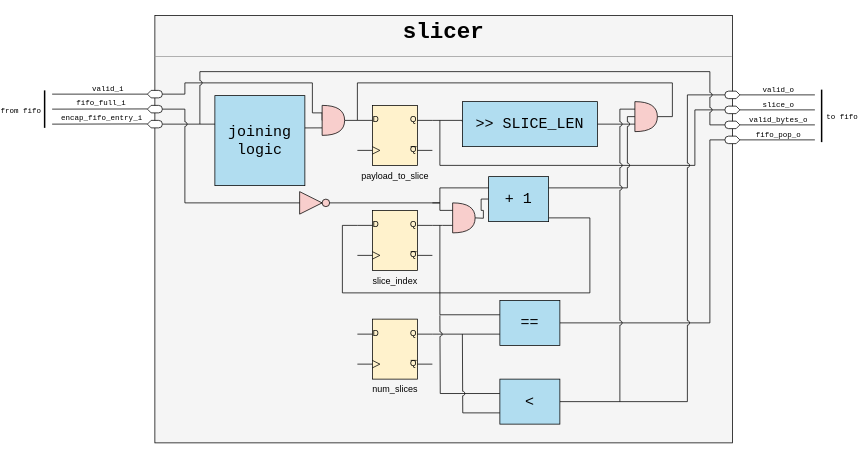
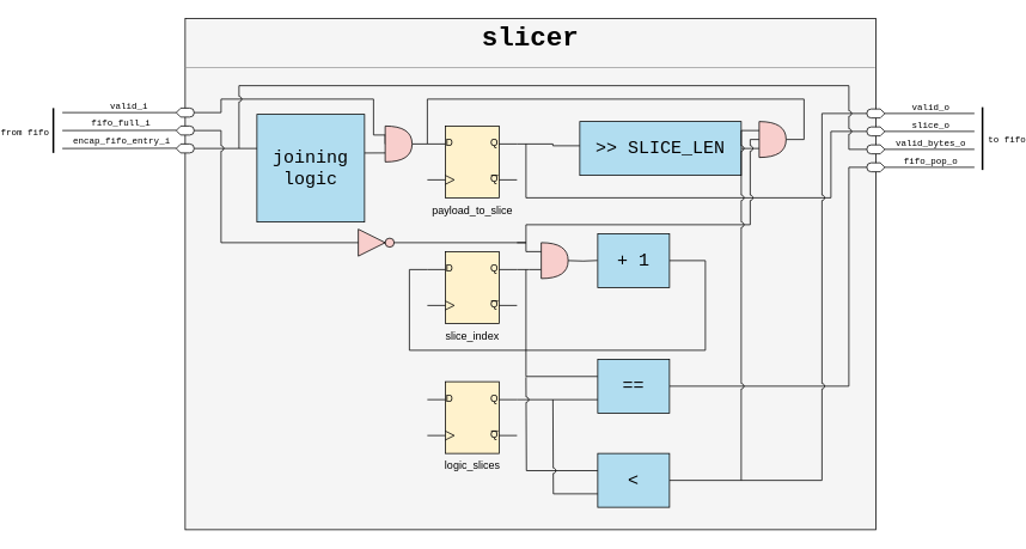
  <mxCell id="0" />
  <mxCell id="1" parent="0" />
  <mxCell id="2" value="&lt;p style=&quot;margin: 4px 0px 0px; text-align: center; font-size: 30px;&quot;&gt;&lt;b style=&quot;&quot;&gt;&lt;font style=&quot;font-size: 30px;&quot;&gt;slicer&lt;/font&gt;&lt;/b&gt;&lt;/p&gt;&lt;hr style=&quot;font-size: 30px;&quot; size=&quot;1&quot;&gt;&lt;div style=&quot;height: 2px; font-size: 30px;&quot;&gt;&lt;/div&gt;" style="verticalAlign=top;align=left;overflow=fill;fontSize=12;fontFamily=Courier New;html=1;fillColor=#F5F5F5;" parent="1" vertex="1"><mxGeometry x="167" y="20" width="770" height="570" as="geometry" /></mxCell>
  <mxCell id="3" value="" style="shape=display;whiteSpace=wrap;html=1;fontFamily=Courier New;fontSize=30;fillColor=default;" parent="1" vertex="1"><mxGeometry x="157" y="120" width="20" height="10" as="geometry" /></mxCell>
  <mxCell id="4" value="" style="shape=display;whiteSpace=wrap;html=1;fontFamily=Courier New;fontSize=30;fillColor=default;" parent="1" vertex="1"><mxGeometry x="157" y="140" width="20" height="10" as="geometry" /></mxCell>
  <mxCell id="5" style="edgeStyle=elbowEdgeStyle;html=1;fontFamily=Courier New;fontSize=10;endArrow=none;endFill=0;rounded=0;" parent="1" source="6" edge="1"><mxGeometry relative="1" as="geometry"><mxPoint x="277" y="165" as="targetPoint" /></mxGeometry></mxCell>
  <mxCell id="6" value="" style="shape=display;whiteSpace=wrap;html=1;fontFamily=Courier New;fontSize=30;fillColor=default;" parent="1" vertex="1"><mxGeometry x="157" y="160" width="20" height="10" as="geometry" /></mxCell>
  <mxCell id="7" value="" style="endArrow=none;html=1;fontFamily=Courier New;fontSize=30;entryX=0;entryY=0.5;entryDx=0;entryDy=0;entryPerimeter=0;" parent="1" target="3" edge="1"><mxGeometry width="50" height="50" relative="1" as="geometry"><mxPoint x="30" y="125" as="sourcePoint" /><mxPoint x="127" y="110" as="targetPoint" /></mxGeometry></mxCell>
  <mxCell id="8" value="&lt;font style=&quot;font-size: 10px;&quot;&gt;valid_i&lt;/font&gt;" style="edgeLabel;html=1;align=center;verticalAlign=middle;resizable=0;points=[];fontSize=10;fontFamily=Courier New;labelBackgroundColor=none;" parent="7" vertex="1" connectable="0"><mxGeometry x="0.382" relative="1" as="geometry"><mxPoint x="-15" y="-8" as="offset" /></mxGeometry></mxCell>
  <mxCell id="9" value="" style="endArrow=none;html=1;fontFamily=Courier New;fontSize=30;entryX=0;entryY=0.5;entryDx=0;entryDy=0;entryPerimeter=0;" parent="1" edge="1"><mxGeometry width="50" height="50" relative="1" as="geometry"><mxPoint x="30" y="145" as="sourcePoint" /><mxPoint x="157" y="144.74" as="targetPoint" /></mxGeometry></mxCell>
  <mxCell id="10" value="fifo_full_i" style="edgeLabel;html=1;align=center;verticalAlign=middle;resizable=0;points=[];fontSize=10;fontFamily=Courier New;labelBackgroundColor=none;" parent="9" vertex="1" connectable="0"><mxGeometry x="-0.394" y="1" relative="1" as="geometry"><mxPoint x="27" y="-7" as="offset" /></mxGeometry></mxCell>
  <mxCell id="11" value="" style="endArrow=none;html=1;fontFamily=Courier New;fontSize=30;entryX=0;entryY=0.5;entryDx=0;entryDy=0;entryPerimeter=0;" parent="1" edge="1"><mxGeometry width="50" height="50" relative="1" as="geometry"><mxPoint x="30" y="165" as="sourcePoint" /><mxPoint x="157" y="164.74" as="targetPoint" /></mxGeometry></mxCell>
  <mxCell id="12" value="encap_fifo_entry_i" style="edgeLabel;html=1;align=center;verticalAlign=middle;resizable=0;points=[];fontSize=10;fontFamily=Courier New;labelBackgroundColor=none;" parent="11" vertex="1" connectable="0"><mxGeometry x="-0.341" y="1" relative="1" as="geometry"><mxPoint x="24" y="-7" as="offset" /></mxGeometry></mxCell>
  <mxCell id="13" value="" style="shape=display;whiteSpace=wrap;html=1;fontFamily=Courier New;fontSize=30;fillColor=default;rotation=-180;" parent="1" vertex="1"><mxGeometry x="927" y="121" width="20" height="10" as="geometry" /></mxCell>
  <mxCell id="14" style="edgeStyle=orthogonalEdgeStyle;rounded=0;html=1;strokeWidth=1;fontFamily=Courier New;fontSize=10;endArrow=none;endFill=0;exitX=1;exitY=0.5;exitDx=0;exitDy=0;exitPerimeter=0;jumpStyle=arc;" parent="1" source="15" edge="1"><mxGeometry relative="1" as="geometry"><mxPoint x="547" y="160" as="targetPoint" /><mxPoint x="967" y="100" as="sourcePoint" /><Array as="points"><mxPoint x="887" y="146" /><mxPoint x="887" y="220" /><mxPoint x="547" y="220" /></Array></mxGeometry></mxCell>
  <mxCell id="15" value="" style="shape=display;whiteSpace=wrap;html=1;fontFamily=Courier New;fontSize=30;fillColor=default;rotation=-180;" parent="1" vertex="1"><mxGeometry x="927" y="141" width="20" height="10" as="geometry" /></mxCell>
  <mxCell id="16" value="" style="shape=display;whiteSpace=wrap;html=1;fontFamily=Courier New;fontSize=30;fillColor=default;rotation=-180;" parent="1" vertex="1"><mxGeometry x="927" y="161" width="20" height="10" as="geometry" /></mxCell>
  <mxCell id="17" value="" style="shape=display;whiteSpace=wrap;html=1;fontFamily=Courier New;fontSize=30;fillColor=default;rotation=-180;" parent="1" vertex="1"><mxGeometry x="927" y="181" width="20" height="10" as="geometry" /></mxCell>
  <mxCell id="18" value="" style="endArrow=none;html=1;fontFamily=Courier New;fontSize=30;entryX=0;entryY=0.5;entryDx=0;entryDy=0;entryPerimeter=0;" parent="1" target="13" edge="1"><mxGeometry width="50" height="50" relative="1" as="geometry"><mxPoint x="1047" y="126" as="sourcePoint" /><mxPoint x="897" y="111" as="targetPoint" /></mxGeometry></mxCell>
  <mxCell id="19" value="&lt;font style=&quot;font-size: 10px;&quot;&gt;valid_o&lt;/font&gt;" style="edgeLabel;html=1;align=center;verticalAlign=middle;resizable=0;points=[];fontSize=10;fontFamily=Courier New;labelBackgroundColor=none;" parent="18" vertex="1" connectable="0"><mxGeometry x="0.382" relative="1" as="geometry"><mxPoint x="19" y="-8" as="offset" /></mxGeometry></mxCell>
  <mxCell id="20" value="" style="endArrow=none;html=1;fontFamily=Courier New;fontSize=30;entryX=0;entryY=0.5;entryDx=0;entryDy=0;entryPerimeter=0;" parent="1" target="15" edge="1"><mxGeometry width="50" height="50" relative="1" as="geometry"><mxPoint x="1047" y="146" as="sourcePoint" /><mxPoint x="927" y="145.74" as="targetPoint" /></mxGeometry></mxCell>
  <mxCell id="21" value="slice_o" style="edgeLabel;html=1;align=center;verticalAlign=middle;resizable=0;points=[];fontSize=10;fontFamily=Courier New;labelBackgroundColor=none;" parent="20" vertex="1" connectable="0"><mxGeometry x="-0.394" y="1" relative="1" as="geometry"><mxPoint x="-20" y="-9" as="offset" /></mxGeometry></mxCell>
  <mxCell id="22" value="" style="endArrow=none;html=1;fontFamily=Courier New;fontSize=30;entryX=0;entryY=0.5;entryDx=0;entryDy=0;entryPerimeter=0;" parent="1" target="16" edge="1"><mxGeometry width="50" height="50" relative="1" as="geometry"><mxPoint x="1047" y="166" as="sourcePoint" /><mxPoint x="927" y="165.74" as="targetPoint" /></mxGeometry></mxCell>
  <mxCell id="23" value="valid_bytes_o" style="edgeLabel;html=1;align=center;verticalAlign=middle;resizable=0;points=[];fontSize=10;fontFamily=Courier New;labelBackgroundColor=none;" parent="22" vertex="1" connectable="0"><mxGeometry x="-0.341" y="1" relative="1" as="geometry"><mxPoint x="-17" y="-9" as="offset" /></mxGeometry></mxCell>
  <mxCell id="24" value="" style="endArrow=none;html=1;fontFamily=Courier New;fontSize=30;exitX=0;exitY=0.5;exitDx=0;exitDy=0;exitPerimeter=0;" parent="1" source="17" edge="1"><mxGeometry width="50" height="50" relative="1" as="geometry"><mxPoint x="967" y="186.06" as="sourcePoint" /><mxPoint x="1047" y="186" as="targetPoint" /></mxGeometry></mxCell>
  <mxCell id="25" value="fifo_pop_o" style="edgeLabel;html=1;align=center;verticalAlign=middle;resizable=0;points=[];fontSize=10;fontFamily=Courier New;labelBackgroundColor=none;" parent="24" vertex="1" connectable="0"><mxGeometry x="-0.46" y="1" relative="1" as="geometry"><mxPoint x="23" y="-7" as="offset" /></mxGeometry></mxCell>
  <mxCell id="26" value="" style="endArrow=none;html=1;rounded=0;fontFamily=Courier New;fontSize=10;strokeWidth=2;" parent="1" edge="1"><mxGeometry width="50" height="50" relative="1" as="geometry"><mxPoint x="1056" y="119" as="sourcePoint" /><mxPoint x="1056" y="189" as="targetPoint" /></mxGeometry></mxCell>
  <mxCell id="27" value="to fifo" style="edgeLabel;html=1;align=center;verticalAlign=middle;resizable=0;points=[];fontSize=10;fontFamily=Courier New;" parent="26" vertex="1" connectable="0"><mxGeometry x="-0.219" y="1" relative="1" as="geometry"><mxPoint x="25" y="9" as="offset" /></mxGeometry></mxCell>
  <mxCell id="28" value="" style="endArrow=none;html=1;rounded=0;fontFamily=Courier New;fontSize=10;strokeWidth=2;" parent="1" edge="1"><mxGeometry width="50" height="50" relative="1" as="geometry"><mxPoint x="20" y="170" as="sourcePoint" /><mxPoint x="20" y="120" as="targetPoint" /><Array as="points"><mxPoint x="20" y="120" /></Array></mxGeometry></mxCell>
  <mxCell id="29" value="from fifo" style="edgeLabel;html=1;align=center;verticalAlign=middle;resizable=0;points=[];fontSize=10;fontFamily=Courier New;" parent="28" vertex="1" connectable="0"><mxGeometry x="-0.219" y="1" relative="1" as="geometry"><mxPoint x="-32" y="-4" as="offset" /></mxGeometry></mxCell>
  <mxCell id="30" style="edgeStyle=orthogonalEdgeStyle;html=1;entryX=0;entryY=0.25;entryDx=0;entryDy=0;entryPerimeter=0;endArrow=none;endFill=0;rounded=0;startArrow=none;" parent="1" source="59" target="34" edge="1"><mxGeometry relative="1" as="geometry"><mxPoint x="397" y="160" as="sourcePoint" /><Array as="points"><mxPoint x="397" y="160" /></Array></mxGeometry></mxCell>
  <mxCell id="31" style="edgeStyle=orthogonalEdgeStyle;rounded=0;jumpStyle=arc;html=1;exitX=0.998;exitY=0.359;exitDx=0;exitDy=0;exitPerimeter=0;entryX=0;entryY=0.75;entryDx=0;entryDy=0;entryPerimeter=0;endArrow=none;endFill=0;" parent="1" source="32" target="59" edge="1"><mxGeometry relative="1" as="geometry" /></mxCell>
  <mxCell id="32" value="joining logic" style="rounded=0;whiteSpace=wrap;html=1;fillColor=#B1DDF0;fontFamily=Courier New;fontSize=20;points=[[0,0,0,0,0],[0,0.15,0,0,0],[0,0.32,0,0,0],[0,0.45,0,0,0],[0,0.6,0,0,0],[0,0.75,0,0,0],[0,0.9,0,0,0],[0,1,0,0,0],[0.25,0,0,0,0],[0.25,1,0,0,0],[0.5,0,0,0,0],[0.5,1,0,0,0],[0.75,0,0,0,0],[0.75,1,0,0,0],[1,0,0,0,0],[1,0.25,0,0,0],[1,0.5,0,0,0],[1,0.75,0,0,0],[1,1,0,0,0]];" parent="1" vertex="1"><mxGeometry x="247" y="127" width="120" height="120" as="geometry" /></mxCell>
  <mxCell id="33" style="edgeStyle=orthogonalEdgeStyle;html=1;exitX=1;exitY=0.25;exitDx=0;exitDy=0;exitPerimeter=0;entryX=0;entryY=0.45;entryDx=0;entryDy=0;entryPerimeter=0;endArrow=none;endFill=0;rounded=0;" parent="1" source="34" target="37" edge="1"><mxGeometry relative="1" as="geometry"><Array as="points"><mxPoint x="577" y="160" /></Array></mxGeometry></mxCell>
  <mxCell id="34" value="payload_to_slice" style="verticalLabelPosition=bottom;shadow=0;dashed=0;align=center;html=1;verticalAlign=top;shape=mxgraph.electrical.logic_gates.d_type_flip-flop;fillColor=#FFF2CC;" parent="1" vertex="1"><mxGeometry x="437" y="140" width="100" height="80" as="geometry" /></mxCell>
  <mxCell id="35" style="edgeStyle=orthogonalEdgeStyle;html=1;exitX=1;exitY=0.5;exitDx=0;exitDy=0;exitPerimeter=0;endArrow=none;endFill=0;rounded=0;" parent="1" source="39" edge="1"><mxGeometry relative="1" as="geometry"><mxPoint x="437" y="160" as="targetPoint" /><Array as="points"><mxPoint x="857" y="155" /><mxPoint x="857" y="110" /><mxPoint x="437" y="110" /><mxPoint x="437" y="160" /></Array></mxGeometry></mxCell>
  <mxCell id="36" style="edgeStyle=orthogonalEdgeStyle;rounded=0;html=1;exitX=1;exitY=0.5;exitDx=0;exitDy=0;exitPerimeter=0;entryX=0;entryY=0.75;entryDx=0;entryDy=0;entryPerimeter=0;endArrow=none;endFill=0;" parent="1" source="37" target="39" edge="1"><mxGeometry relative="1" as="geometry" /></mxCell>
- <mxCell id="37" value="&amp;gt;&amp;gt; SLICE_LEN" style="rounded=0;whiteSpace=wrap;html=1;fillColor=#B1DDF0;fontFamily=Courier New;fontSize=20;points=[[0,0,0,0,0],[0,0.15,0,0,0],[0,0.32,0,0,0],[0,0.45,0,0,0],[0,0.6,0,0,0],[0,0.75,0,0,0],[0,0.9,0,0,0],[0,1,0,0,0],[0.25,0,0,0,0],[0.25,1,0,0,0],[0.5,0,0,0,0],[0.5,1,0,0,0],[0.75,0,0,0,0],[0.75,1,0,0,0],[1,0,0,0,0],[1,0.25,0,0,0],[1,0.5,0,0,0],[1,0.75,0,0,0],[1,1,0,0,0]];" parent="1" vertex="1"><mxGeometry x="577" y="135" width="180" height="60" as="geometry" /></mxCell>
+ <mxCell id="37" value="&amp;gt;&amp;gt; SLICE_LEN" style="rounded=0;whiteSpace=wrap;html=1;fillColor=#B1DDF0;fontFamily=Courier New;fontSize=20;points=[[0,0,0,0,0],[0,0.15,0,0,0],[0,0.32,0,0,0],[0,0.45,0,0,0],[0,0.6,0,0,0],[0,0.75,0,0,0],[0,0.9,0,0,0],[0,1,0,0,0],[0.25,0,0,0,0],[0.25,1,0,0,0],[0.5,0,0,0,0],[0.5,1,0,0,0],[0.75,0,0,0,0],[0.75,1,0,0,0],[1,0,0,0,0],[1,0.25,0,0,0],[1,0.5,0,0,0],[1,0.75,0,0,0],[1,1,0,0,0]];" parent="1" vertex="1"><mxGeometry x="607" y="135" width="180" height="60" as="geometry" /></mxCell>
  <mxCell id="38" style="edgeStyle=orthogonalEdgeStyle;rounded=0;jumpStyle=arc;html=1;exitX=0;exitY=0.5;exitDx=0;exitDy=0;exitPerimeter=0;endArrow=none;endFill=0;" parent="1" source="39" edge="1"><mxGeometry relative="1" as="geometry"><mxPoint x="537" y="270" as="targetPoint" /><Array as="points"><mxPoint x="797" y="155" /><mxPoint x="797" y="250" /><mxPoint x="547" y="250" /><mxPoint x="547" y="270" /></Array></mxGeometry></mxCell>
  <mxCell id="39" value="" style="shape=or;whiteSpace=wrap;html=1;fillColor=#f8cecc;strokeColor=#000000;" parent="1" vertex="1"><mxGeometry x="807" y="135" width="30" height="40" as="geometry" /></mxCell>
  <mxCell id="40" style="edgeStyle=orthogonalEdgeStyle;rounded=0;html=1;exitX=1;exitY=0.5;exitDx=0;exitDy=0;exitPerimeter=0;endArrow=none;endFill=0;entryX=-0.004;entryY=0.498;entryDx=0;entryDy=0;entryPerimeter=0;" parent="1" target="44" edge="1"><mxGeometry relative="1" as="geometry"><mxPoint x="574" y="310" as="targetPoint" /><mxPoint x="594" y="290" as="sourcePoint" /></mxGeometry></mxCell>
  <mxCell id="41" style="edgeStyle=orthogonalEdgeStyle;rounded=0;html=1;exitX=1;exitY=0.25;exitDx=0;exitDy=0;exitPerimeter=0;entryX=0;entryY=0.75;entryDx=0;entryDy=0;entryPerimeter=0;endArrow=none;endFill=0;" parent="1" source="42" edge="1"><mxGeometry relative="1" as="geometry"><mxPoint x="564" y="300" as="targetPoint" /></mxGeometry></mxCell>
  <mxCell id="42" value="slice_index" style="verticalLabelPosition=bottom;shadow=0;dashed=0;align=center;html=1;verticalAlign=top;shape=mxgraph.electrical.logic_gates.d_type_flip-flop;fillColor=#FFF2CC;" parent="1" vertex="1"><mxGeometry x="437" y="280" width="100" height="80" as="geometry" /></mxCell>
  <mxCell id="43" style="edgeStyle=orthogonalEdgeStyle;rounded=0;html=1;entryX=0;entryY=0.25;entryDx=0;entryDy=0;entryPerimeter=0;endArrow=none;endFill=0;" parent="1" source="44" target="42" edge="1"><mxGeometry relative="1" as="geometry"><Array as="points"><mxPoint x="747" y="290" /><mxPoint x="747" y="390" /><mxPoint x="417" y="390" /><mxPoint x="417" y="300" /></Array></mxGeometry></mxCell>
- <mxCell id="44" value="+ 1" style="rounded=0;whiteSpace=wrap;html=1;fillColor=#B1DDF0;fontFamily=Courier New;fontSize=20;points=[[0,0,0,0,0],[0,0.15,0,0,0],[0,0.32,0,0,0],[0,0.45,0,0,0],[0,0.6,0,0,0],[0,0.75,0,0,0],[0,0.9,0,0,0],[0,1,0,0,0],[0.25,0,0,0,0],[0.25,1,0,0,0],[0.5,0,0,0,0],[0.5,1,0,0,0],[0.75,0,0,0,0],[0.75,1,0,0,0],[1,0,0,0,0],[1,0.25,0,0,0],[1,0.5,0,0,0],[1,0.75,0,0,0],[1,1,0,0,0]];" parent="1" vertex="1"><mxGeometry x="612" y="235" width="80" height="60" as="geometry" /></mxCell>
+ <mxCell id="44" value="+ 1" style="rounded=0;whiteSpace=wrap;html=1;fillColor=#B1DDF0;fontFamily=Courier New;fontSize=20;points=[[0,0,0,0,0],[0,0.15,0,0,0],[0,0.32,0,0,0],[0,0.45,0,0,0],[0,0.6,0,0,0],[0,0.75,0,0,0],[0,0.9,0,0,0],[0,1,0,0,0],[0.25,0,0,0,0],[0.25,1,0,0,0],[0.5,0,0,0,0],[0.5,1,0,0,0],[0.75,0,0,0,0],[0.75,1,0,0,0],[1,0,0,0,0],[1,0.25,0,0,0],[1,0.5,0,0,0],[1,0.75,0,0,0],[1,1,0,0,0]];" parent="1" vertex="1"><mxGeometry x="627" y="260" width="80" height="60" as="geometry" /></mxCell>
  <mxCell id="45" value="" style="shape=or;whiteSpace=wrap;html=1;fillColor=#f8cecc;strokeColor=#000000;" parent="1" vertex="1"><mxGeometry x="564" y="270" width="30" height="40" as="geometry" /></mxCell>
  <mxCell id="46" style="edgeStyle=orthogonalEdgeStyle;rounded=0;html=1;exitX=1;exitY=0.25;exitDx=0;exitDy=0;exitPerimeter=0;entryX=0;entryY=0.75;entryDx=0;entryDy=0;entryPerimeter=0;endArrow=none;endFill=0;" parent="1" source="47" target="50" edge="1"><mxGeometry relative="1" as="geometry" /></mxCell>
- <mxCell id="47" value="num_slices" style="verticalLabelPosition=bottom;shadow=0;dashed=0;align=center;html=1;verticalAlign=top;shape=mxgraph.electrical.logic_gates.d_type_flip-flop;fillColor=#FFF2CC;" parent="1" vertex="1"><mxGeometry x="437" y="425" width="100" height="80" as="geometry" /></mxCell>
+ <mxCell id="47" value="logic_slices" style="verticalLabelPosition=bottom;shadow=0;dashed=0;align=center;html=1;verticalAlign=top;shape=mxgraph.electrical.logic_gates.d_type_flip-flop;fillColor=#FFF2CC;" parent="1" vertex="1"><mxGeometry x="437" y="425" width="100" height="80" as="geometry" /></mxCell>
  <mxCell id="48" style="edgeStyle=orthogonalEdgeStyle;rounded=0;html=1;exitX=0;exitY=0.32;exitDx=0;exitDy=0;exitPerimeter=0;endArrow=none;endFill=0;" parent="1" source="50" edge="1"><mxGeometry relative="1" as="geometry"><mxPoint x="547" y="300" as="targetPoint" /><Array as="points"><mxPoint x="547" y="419" /><mxPoint x="547" y="300" /></Array></mxGeometry></mxCell>
  <mxCell id="49" style="edgeStyle=orthogonalEdgeStyle;rounded=0;html=1;endArrow=none;endFill=0;entryX=1;entryY=0.5;entryDx=0;entryDy=0;entryPerimeter=0;" parent="1" source="50" target="17" edge="1"><mxGeometry relative="1" as="geometry"><mxPoint x="757" y="430" as="targetPoint" /><Array as="points"><mxPoint x="907" y="430" /><mxPoint x="907" y="186" /></Array></mxGeometry></mxCell>
  <mxCell id="50" value="==" style="rounded=0;whiteSpace=wrap;html=1;fillColor=#B1DDF0;fontFamily=Courier New;fontSize=20;points=[[0,0,0,0,0],[0,0.15,0,0,0],[0,0.32,0,0,0],[0,0.45,0,0,0],[0,0.6,0,0,0],[0,0.75,0,0,0],[0,0.9,0,0,0],[0,1,0,0,0],[0.25,0,0,0,0],[0.25,1,0,0,0],[0.5,0,0,0,0],[0.5,1,0,0,0],[0.75,0,0,0,0],[0.75,1,0,0,0],[1,0,0,0,0],[1,0.25,0,0,0],[1,0.5,0,0,0],[1,0.75,0,0,0],[1,1,0,0,0]];" parent="1" vertex="1"><mxGeometry x="627" y="400" width="80" height="60" as="geometry" /></mxCell>
  <mxCell id="51" style="edgeStyle=orthogonalEdgeStyle;rounded=0;jumpStyle=arc;html=1;exitX=1;exitY=0.5;exitDx=0;exitDy=0;exitPerimeter=0;entryX=0;entryY=0.25;entryDx=0;entryDy=0;entryPerimeter=0;endArrow=none;endFill=0;" parent="1" source="4" target="45" edge="1"><mxGeometry relative="1" as="geometry"><Array as="points"><mxPoint x="207" y="145" /><mxPoint x="207" y="270" /><mxPoint x="547" y="270" /><mxPoint x="547" y="280" /></Array></mxGeometry></mxCell>
  <mxCell id="52" style="edgeStyle=orthogonalEdgeStyle;rounded=0;jumpStyle=arc;html=1;exitX=0;exitY=0.32;exitDx=0;exitDy=0;exitPerimeter=0;endArrow=none;endFill=0;" parent="1" source="55" edge="1"><mxGeometry relative="1" as="geometry"><mxPoint x="547" y="420" as="targetPoint" /></mxGeometry></mxCell>
  <mxCell id="53" style="edgeStyle=orthogonalEdgeStyle;rounded=0;jumpStyle=arc;html=1;exitX=0;exitY=0.75;exitDx=0;exitDy=0;exitPerimeter=0;endArrow=none;endFill=0;" parent="1" source="55" edge="1"><mxGeometry relative="1" as="geometry"><mxPoint x="577" y="445" as="targetPoint" /></mxGeometry></mxCell>
  <mxCell id="54" style="edgeStyle=orthogonalEdgeStyle;rounded=0;jumpStyle=arc;html=1;exitX=1;exitY=0.5;exitDx=0;exitDy=0;exitPerimeter=0;entryX=1;entryY=0.5;entryDx=0;entryDy=0;entryPerimeter=0;endArrow=none;endFill=0;" parent="1" source="55" target="13" edge="1"><mxGeometry relative="1" as="geometry"><Array as="points"><mxPoint x="877" y="535" /><mxPoint x="877" y="126" /></Array></mxGeometry></mxCell>
  <mxCell id="55" value="&amp;lt;" style="rounded=0;whiteSpace=wrap;html=1;fillColor=#B1DDF0;fontFamily=Courier New;fontSize=20;points=[[0,0,0,0,0],[0,0.15,0,0,0],[0,0.32,0,0,0],[0,0.45,0,0,0],[0,0.6,0,0,0],[0,0.75,0,0,0],[0,0.9,0,0,0],[0,1,0,0,0],[0.25,0,0,0,0],[0.25,1,0,0,0],[0.5,0,0,0,0],[0.5,1,0,0,0],[0.75,0,0,0,0],[0.75,1,0,0,0],[1,0,0,0,0],[1,0.25,0,0,0],[1,0.5,0,0,0],[1,0.75,0,0,0],[1,1,0,0,0]];" parent="1" vertex="1"><mxGeometry x="627" y="505" width="80" height="60" as="geometry" /></mxCell>
  <mxCell id="56" value="" style="triangle;whiteSpace=wrap;html=1;strokeColor=#000000;fillColor=#f8cecc;" parent="1" vertex="1"><mxGeometry x="360" y="255" width="30" height="30" as="geometry" /></mxCell>
  <mxCell id="57" value="" style="ellipse;whiteSpace=wrap;html=1;aspect=fixed;strokeColor=#000000;fillColor=#f8cecc;" parent="1" vertex="1"><mxGeometry x="390" y="265" width="10" height="10" as="geometry" /></mxCell>
  <mxCell id="58" value="" style="edgeStyle=orthogonalEdgeStyle;html=1;entryX=0;entryY=0.25;entryDx=0;entryDy=0;entryPerimeter=0;endArrow=none;endFill=0;rounded=0;" parent="1" target="59" edge="1"><mxGeometry relative="1" as="geometry"><mxPoint x="397" y="160" as="sourcePoint" /><mxPoint x="437" y="160" as="targetPoint" /><Array as="points" /></mxGeometry></mxCell>
  <mxCell id="59" value="" style="shape=or;whiteSpace=wrap;html=1;fillColor=#f8cecc;strokeColor=#000000;" parent="1" vertex="1"><mxGeometry x="390" y="140" width="30" height="40" as="geometry" /></mxCell>
  <mxCell id="60" style="edgeStyle=orthogonalEdgeStyle;html=1;fontFamily=Courier New;fontSize=10;endArrow=none;endFill=0;rounded=0;entryX=0;entryY=0.25;entryDx=0;entryDy=0;entryPerimeter=0;elbow=vertical;jumpStyle=arc;" parent="1" source="3" target="59" edge="1"><mxGeometry relative="1" as="geometry"><mxPoint x="207" y="125" as="targetPoint" /><Array as="points"><mxPoint x="207" y="125" /><mxPoint x="207" y="110" /><mxPoint x="377" y="110" /><mxPoint x="377" y="150" /></Array></mxGeometry></mxCell>
  <mxCell id="61" style="edgeStyle=orthogonalEdgeStyle;rounded=0;jumpStyle=arc;html=1;exitX=0;exitY=0.25;exitDx=0;exitDy=0;exitPerimeter=0;endArrow=none;endFill=0;" parent="1" source="39" edge="1"><mxGeometry relative="1" as="geometry"><mxPoint x="787" y="535" as="targetPoint" /><mxPoint x="807" y="150" as="sourcePoint" /><Array as="points"><mxPoint x="787" y="145" /></Array></mxGeometry></mxCell>
  <mxCell id="62" style="edgeStyle=orthogonalEdgeStyle;rounded=0;html=1;strokeWidth=1;fontFamily=Courier New;fontSize=10;endArrow=none;endFill=0;exitX=1;exitY=0.5;exitDx=0;exitDy=0;exitPerimeter=0;jumpStyle=arc;" parent="1" source="16" edge="1"><mxGeometry relative="1" as="geometry"><mxPoint x="227" y="165" as="targetPoint" /><mxPoint x="967" y="210" as="sourcePoint" /><Array as="points"><mxPoint x="907" y="166" /><mxPoint x="907" y="95" /><mxPoint x="227" y="95" /></Array></mxGeometry></mxCell>
